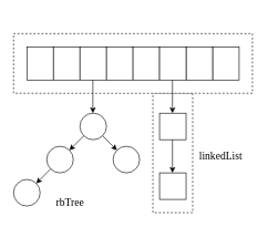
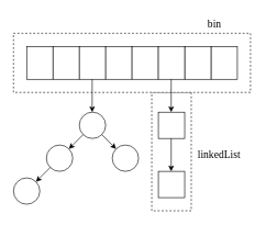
  <mxCell id="0" />
  <mxCell id="1" parent="0" />
  <mxCell id="2" value="" style="rounded=0;whiteSpace=wrap;html=1;dashed=1;strokeWidth=1;" vertex="1" parent="1"><mxGeometry x="230" y="140" width="60" height="180" as="geometry" /></mxCell>
  <mxCell id="3" value="" style="rounded=0;whiteSpace=wrap;html=1;dashed=1;strokeWidth=1;" vertex="1" parent="1"><mxGeometry x="20" y="50" width="360" height="90" as="geometry" /></mxCell>
  <mxCell id="4" value="" style="rounded=0;whiteSpace=wrap;html=1;" vertex="1" parent="1"><mxGeometry x="40" y="70" width="40" height="50" as="geometry" /></mxCell>
  <mxCell id="5" value="" style="rounded=0;whiteSpace=wrap;html=1;" vertex="1" parent="1"><mxGeometry x="80" y="70" width="40" height="50" as="geometry" /></mxCell>
  <mxCell id="6" value="" style="rounded=0;whiteSpace=wrap;html=1;" vertex="1" parent="1"><mxGeometry x="120" y="70" width="40" height="50" as="geometry" /></mxCell>
  <mxCell id="7" value="" style="rounded=0;whiteSpace=wrap;html=1;" vertex="1" parent="1"><mxGeometry x="160" y="70" width="40" height="50" as="geometry" /></mxCell>
  <mxCell id="8" value="" style="rounded=0;whiteSpace=wrap;html=1;" vertex="1" parent="1"><mxGeometry x="200" y="70" width="40" height="50" as="geometry" /></mxCell>
  <mxCell id="9" value="" style="rounded=0;whiteSpace=wrap;html=1;" vertex="1" parent="1"><mxGeometry x="320" y="70" width="40" height="50" as="geometry" /></mxCell>
  <mxCell id="10" value="" style="rounded=0;whiteSpace=wrap;html=1;" vertex="1" parent="1"><mxGeometry x="280" y="70" width="40" height="50" as="geometry" /></mxCell>
  <mxCell id="11" value="" style="rounded=0;whiteSpace=wrap;html=1;" vertex="1" parent="1"><mxGeometry x="240" y="70" width="40" height="50" as="geometry" /></mxCell>
  <mxCell id="12" value="" style="ellipse;whiteSpace=wrap;html=1;aspect=fixed;" vertex="1" parent="1"><mxGeometry x="120" y="170" width="40" height="40" as="geometry" /></mxCell>
  <mxCell id="13" value="" style="endArrow=classic;html=1;rounded=0;" edge="1" parent="1"><mxGeometry width="50" height="50" relative="1" as="geometry"><mxPoint x="139.5" y="120" as="sourcePoint" /><mxPoint x="139.5" y="170" as="targetPoint" /></mxGeometry></mxCell>
  <mxCell id="14" value="" style="ellipse;whiteSpace=wrap;html=1;aspect=fixed;" vertex="1" parent="1"><mxGeometry x="70" y="220" width="40" height="40" as="geometry" /></mxCell>
  <mxCell id="15" value="" style="ellipse;whiteSpace=wrap;html=1;aspect=fixed;" vertex="1" parent="1"><mxGeometry x="170" y="220" width="40" height="40" as="geometry" /></mxCell>
  <mxCell id="16" value="" style="endArrow=classic;html=1;rounded=0;exitX=0;exitY=1;exitDx=0;exitDy=0;entryX=1;entryY=0;entryDx=0;entryDy=0;" edge="1" parent="1" source="12" target="14"><mxGeometry width="50" height="50" relative="1" as="geometry"><mxPoint x="350" y="160" as="sourcePoint" /><mxPoint x="400" y="110" as="targetPoint" /></mxGeometry></mxCell>
  <mxCell id="17" value="" style="endArrow=classic;html=1;rounded=0;exitX=1;exitY=1;exitDx=0;exitDy=0;entryX=0;entryY=0;entryDx=0;entryDy=0;" edge="1" parent="1" source="12" target="15"><mxGeometry width="50" height="50" relative="1" as="geometry"><mxPoint x="350" y="160" as="sourcePoint" /><mxPoint x="400" y="110" as="targetPoint" /></mxGeometry></mxCell>
  <mxCell id="18" value="" style="rounded=0;whiteSpace=wrap;html=1;" vertex="1" parent="1"><mxGeometry x="240" y="170" width="40" height="40" as="geometry" /></mxCell>
  <mxCell id="19" value="" style="endArrow=classic;html=1;rounded=0;" edge="1" parent="1"><mxGeometry width="50" height="50" relative="1" as="geometry"><mxPoint x="259.5" y="120" as="sourcePoint" /><mxPoint x="259.5" y="170" as="targetPoint" /></mxGeometry></mxCell>
  <mxCell id="20" value="" style="rounded=0;whiteSpace=wrap;html=1;" vertex="1" parent="1"><mxGeometry x="240" y="260" width="40" height="40" as="geometry" /></mxCell>
  <mxCell id="21" value="" style="endArrow=classic;html=1;rounded=0;" edge="1" parent="1"><mxGeometry width="50" height="50" relative="1" as="geometry"><mxPoint x="259.5" y="210" as="sourcePoint" /><mxPoint x="259.5" y="260" as="targetPoint" /></mxGeometry></mxCell>
  <mxCell id="22" value="" style="ellipse;whiteSpace=wrap;html=1;aspect=fixed;" vertex="1" parent="1"><mxGeometry x="20" y="270" width="40" height="40" as="geometry" /></mxCell>
  <mxCell id="23" value="" style="endArrow=classic;html=1;rounded=0;exitX=0;exitY=1;exitDx=0;exitDy=0;entryX=1;entryY=0;entryDx=0;entryDy=0;" edge="1" parent="1" target="22"><mxGeometry width="50" height="50" relative="1" as="geometry"><mxPoint x="76" y="254" as="sourcePoint" /><mxPoint x="350" y="160" as="targetPoint" /></mxGeometry></mxCell>
- <mxCell id="25" value="&lt;font style=&quot;font-size: 16px;&quot; face=&quot;Verdana&quot;&gt;rbTree&lt;/font&gt;" style="text;html=1;align=center;verticalAlign=middle;resizable=0;points=[];autosize=1;strokeColor=none;fillColor=none;" vertex="1" parent="1"><mxGeometry x="70" y="290" width="70" height="30" as="geometry" /></mxCell>
+ <mxCell id="24" value="&lt;font style=&quot;font-size: 16px;&quot; face=&quot;Verdana&quot;&gt;bin&lt;/font&gt;" style="text;html=1;align=center;verticalAlign=middle;resizable=0;points=[];autosize=1;strokeColor=none;fillColor=none;" vertex="1" parent="1"><mxGeometry x="300" y="20" width="50" height="30" as="geometry" /></mxCell>
  <mxCell id="26" value="&lt;font style=&quot;font-size: 16px;&quot; face=&quot;Verdana&quot;&gt;linkedList&lt;/font&gt;" style="text;html=1;align=center;verticalAlign=middle;resizable=0;points=[];autosize=1;strokeColor=none;fillColor=none;" vertex="1" parent="1"><mxGeometry x="282" y="220" width="100" height="30" as="geometry" /></mxCell>
